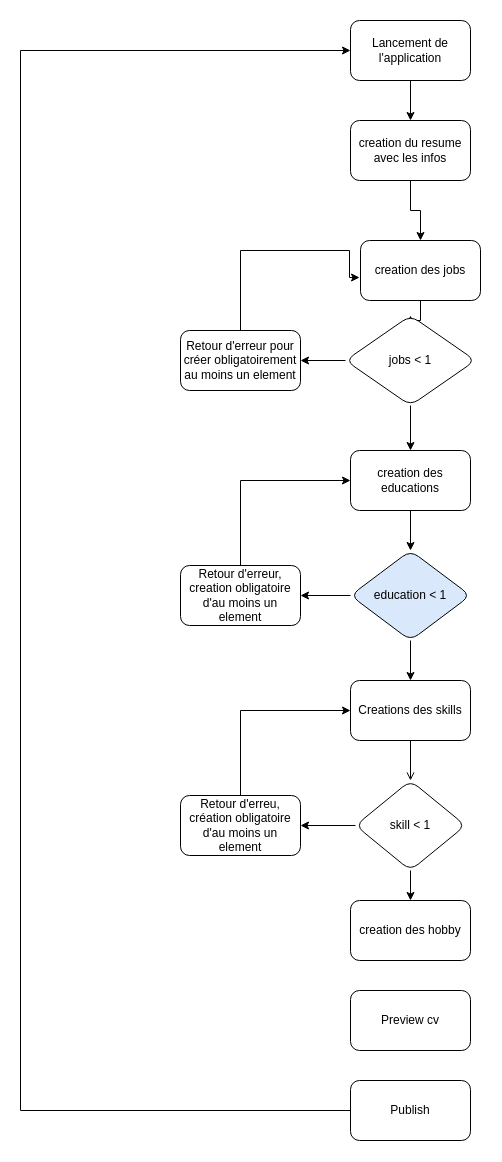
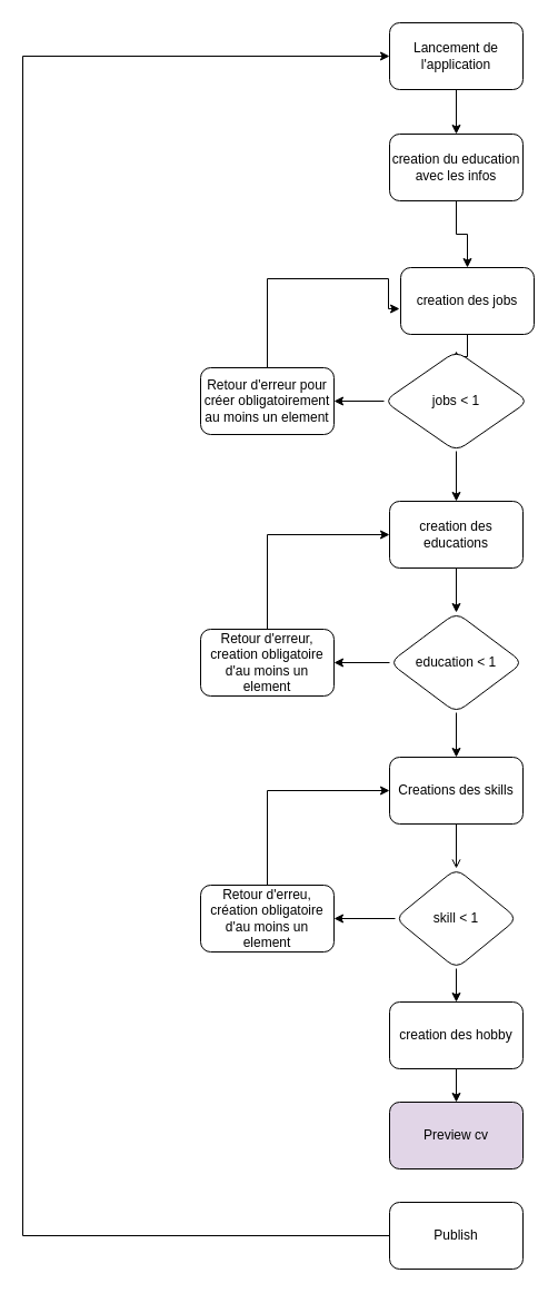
  <mxCell id="0" />
  <mxCell id="1" parent="0" />
  <mxCell id="2" value="" style="edgeStyle=orthogonalEdgeStyle;rounded=0;orthogonalLoop=1;jettySize=auto;html=1;" edge="1" parent="1" source="3" target="5"><mxGeometry relative="1" as="geometry" /></mxCell>
  <mxCell id="3" value="Lancement de l'application" style="rounded=1;whiteSpace=wrap;html=1;" vertex="1" parent="1"><mxGeometry x="350" y="20" width="120" height="60" as="geometry" /></mxCell>
  <mxCell id="4" value="" style="edgeStyle=orthogonalEdgeStyle;rounded=0;orthogonalLoop=1;jettySize=auto;html=1;" edge="1" parent="1" source="5" target="7"><mxGeometry relative="1" as="geometry" /></mxCell>
- <mxCell id="5" value="creation du resume avec les infos" style="whiteSpace=wrap;html=1;rounded=1;" vertex="1" parent="1"><mxGeometry x="350" y="120" width="120" height="60" as="geometry" /></mxCell>
+ <mxCell id="5" value="creation du education avec les infos" style="whiteSpace=wrap;html=1;rounded=1;" vertex="1" parent="1"><mxGeometry x="350" y="120" width="120" height="60" as="geometry" /></mxCell>
  <mxCell id="6" value="" style="edgeStyle=orthogonalEdgeStyle;rounded=0;orthogonalLoop=1;jettySize=auto;html=1;" edge="1" parent="1" source="7" target="10"><mxGeometry relative="1" as="geometry" /></mxCell>
  <mxCell id="7" value="creation des jobs" style="whiteSpace=wrap;html=1;rounded=1;" vertex="1" parent="1"><mxGeometry x="360" y="240" width="120" height="60" as="geometry" /></mxCell>
  <mxCell id="8" value="" style="edgeStyle=orthogonalEdgeStyle;rounded=0;orthogonalLoop=1;jettySize=auto;html=1;" edge="1" parent="1" source="10" target="11"><mxGeometry relative="1" as="geometry" /></mxCell>
  <mxCell id="9" value="" style="edgeStyle=orthogonalEdgeStyle;rounded=0;orthogonalLoop=1;jettySize=auto;html=1;" edge="1" parent="1" source="10" target="14"><mxGeometry relative="1" as="geometry" /></mxCell>
  <mxCell id="10" value="jobs &amp;lt; 1" style="rhombus;whiteSpace=wrap;html=1;rounded=1;" vertex="1" parent="1"><mxGeometry x="345" y="315" width="130" height="90" as="geometry" /></mxCell>
  <mxCell id="11" value="Retour d'erreur pour créer obligatoirement au moins un element" style="whiteSpace=wrap;html=1;rounded=1;" vertex="1" parent="1"><mxGeometry x="180" y="330" width="120" height="60" as="geometry" /></mxCell>
  <mxCell id="12" style="edgeStyle=orthogonalEdgeStyle;rounded=0;orthogonalLoop=1;jettySize=auto;html=1;entryX=-0.008;entryY=0.617;entryDx=0;entryDy=0;entryPerimeter=0;" edge="1" parent="1" source="11" target="7"><mxGeometry relative="1" as="geometry"><Array as="points"><mxPoint x="240" y="250" /><mxPoint x="349" y="250" /></Array></mxGeometry></mxCell>
  <mxCell id="13" value="" style="edgeStyle=orthogonalEdgeStyle;rounded=0;orthogonalLoop=1;jettySize=auto;html=1;" edge="1" parent="1" source="14" target="17"><mxGeometry relative="1" as="geometry" /></mxCell>
  <mxCell id="14" value="creation des educations" style="whiteSpace=wrap;html=1;rounded=1;" vertex="1" parent="1"><mxGeometry x="350" y="450" width="120" height="60" as="geometry" /></mxCell>
  <mxCell id="15" value="" style="edgeStyle=orthogonalEdgeStyle;rounded=0;orthogonalLoop=1;jettySize=auto;html=1;" edge="1" parent="1" source="17" target="19"><mxGeometry relative="1" as="geometry" /></mxCell>
  <mxCell id="16" value="" style="edgeStyle=orthogonalEdgeStyle;rounded=0;orthogonalLoop=1;jettySize=auto;html=1;" edge="1" parent="1" source="17" target="21"><mxGeometry relative="1" as="geometry" /></mxCell>
- <mxCell id="17" value="education &amp;lt; 1" style="rhombus;whiteSpace=wrap;html=1;rounded=1;fillColor=#dae8fc;" vertex="1" parent="1"><mxGeometry x="350" y="550" width="120" height="90" as="geometry" /></mxCell>
+ <mxCell id="17" value="education &amp;lt; 1" style="rhombus;whiteSpace=wrap;html=1;rounded=1;" vertex="1" parent="1"><mxGeometry x="350" y="550" width="120" height="90" as="geometry" /></mxCell>
  <mxCell id="18" style="edgeStyle=orthogonalEdgeStyle;rounded=0;orthogonalLoop=1;jettySize=auto;html=1;entryX=0;entryY=0.5;entryDx=0;entryDy=0;" edge="1" parent="1" source="19" target="14"><mxGeometry relative="1" as="geometry"><Array as="points"><mxPoint x="240" y="480" /></Array></mxGeometry></mxCell>
  <mxCell id="19" value="Retour d'erreur, creation obligatoire d'au moins un element" style="whiteSpace=wrap;html=1;rounded=1;" vertex="1" parent="1"><mxGeometry x="180" y="565" width="120" height="60" as="geometry" /></mxCell>
  <mxCell id="20" value="" style="edgeStyle=orthogonalEdgeStyle;rounded=0;orthogonalLoop=1;jettySize=auto;html=1;endArrow=open;" edge="1" parent="1" source="21" target="24"><mxGeometry relative="1" as="geometry" /></mxCell>
  <mxCell id="21" value="Creations des skills" style="whiteSpace=wrap;html=1;rounded=1;" vertex="1" parent="1"><mxGeometry x="350" y="680" width="120" height="60" as="geometry" /></mxCell>
  <mxCell id="22" value="" style="edgeStyle=orthogonalEdgeStyle;rounded=0;orthogonalLoop=1;jettySize=auto;html=1;" edge="1" parent="1" source="24" target="26"><mxGeometry relative="1" as="geometry" /></mxCell>
  <mxCell id="23" value="" style="edgeStyle=orthogonalEdgeStyle;rounded=0;orthogonalLoop=1;jettySize=auto;html=1;" edge="1" parent="1" source="24" target="28"><mxGeometry relative="1" as="geometry" /></mxCell>
  <mxCell id="24" value="skill &amp;lt; 1" style="rhombus;whiteSpace=wrap;html=1;rounded=1;" vertex="1" parent="1"><mxGeometry x="355" y="780" width="110" height="90" as="geometry" /></mxCell>
  <mxCell id="25" style="edgeStyle=orthogonalEdgeStyle;rounded=0;orthogonalLoop=1;jettySize=auto;html=1;entryX=0;entryY=0.5;entryDx=0;entryDy=0;" edge="1" parent="1" source="26" target="21"><mxGeometry relative="1" as="geometry"><Array as="points"><mxPoint x="240" y="710" /></Array></mxGeometry></mxCell>
  <mxCell id="26" value="Retour d'erreu, création obligatoire d'au moins un element" style="whiteSpace=wrap;html=1;rounded=1;" vertex="1" parent="1"><mxGeometry x="180" y="795" width="120" height="60" as="geometry" /></mxCell>
+ <mxCell id="27" value="" style="edgeStyle=orthogonalEdgeStyle;rounded=0;orthogonalLoop=1;jettySize=auto;html=1;" edge="1" parent="1" source="28" target="29"><mxGeometry relative="1" as="geometry" /></mxCell>
  <mxCell id="28" value="creation des hobby" style="whiteSpace=wrap;html=1;rounded=1;" vertex="1" parent="1"><mxGeometry x="350" y="900" width="120" height="60" as="geometry" /></mxCell>
- <mxCell id="29" value="Preview cv" style="whiteSpace=wrap;html=1;rounded=1;" vertex="1" parent="1"><mxGeometry x="350" y="990" width="120" height="60" as="geometry" /></mxCell>
+ <mxCell id="29" value="Preview cv" style="whiteSpace=wrap;html=1;rounded=1;fillColor=#e1d5e7;" vertex="1" parent="1"><mxGeometry x="350" y="990" width="120" height="60" as="geometry" /></mxCell>
  <mxCell id="30" style="edgeStyle=orthogonalEdgeStyle;rounded=0;orthogonalLoop=1;jettySize=auto;html=1;entryX=0;entryY=0.5;entryDx=0;entryDy=0;" edge="1" parent="1" source="31" target="3"><mxGeometry relative="1" as="geometry"><Array as="points"><mxPoint x="20" y="1110" /><mxPoint x="20" y="50" /></Array></mxGeometry></mxCell>
  <mxCell id="31" value="Publish" style="whiteSpace=wrap;html=1;rounded=1;" vertex="1" parent="1"><mxGeometry x="350" y="1080" width="120" height="60" as="geometry" /></mxCell>
